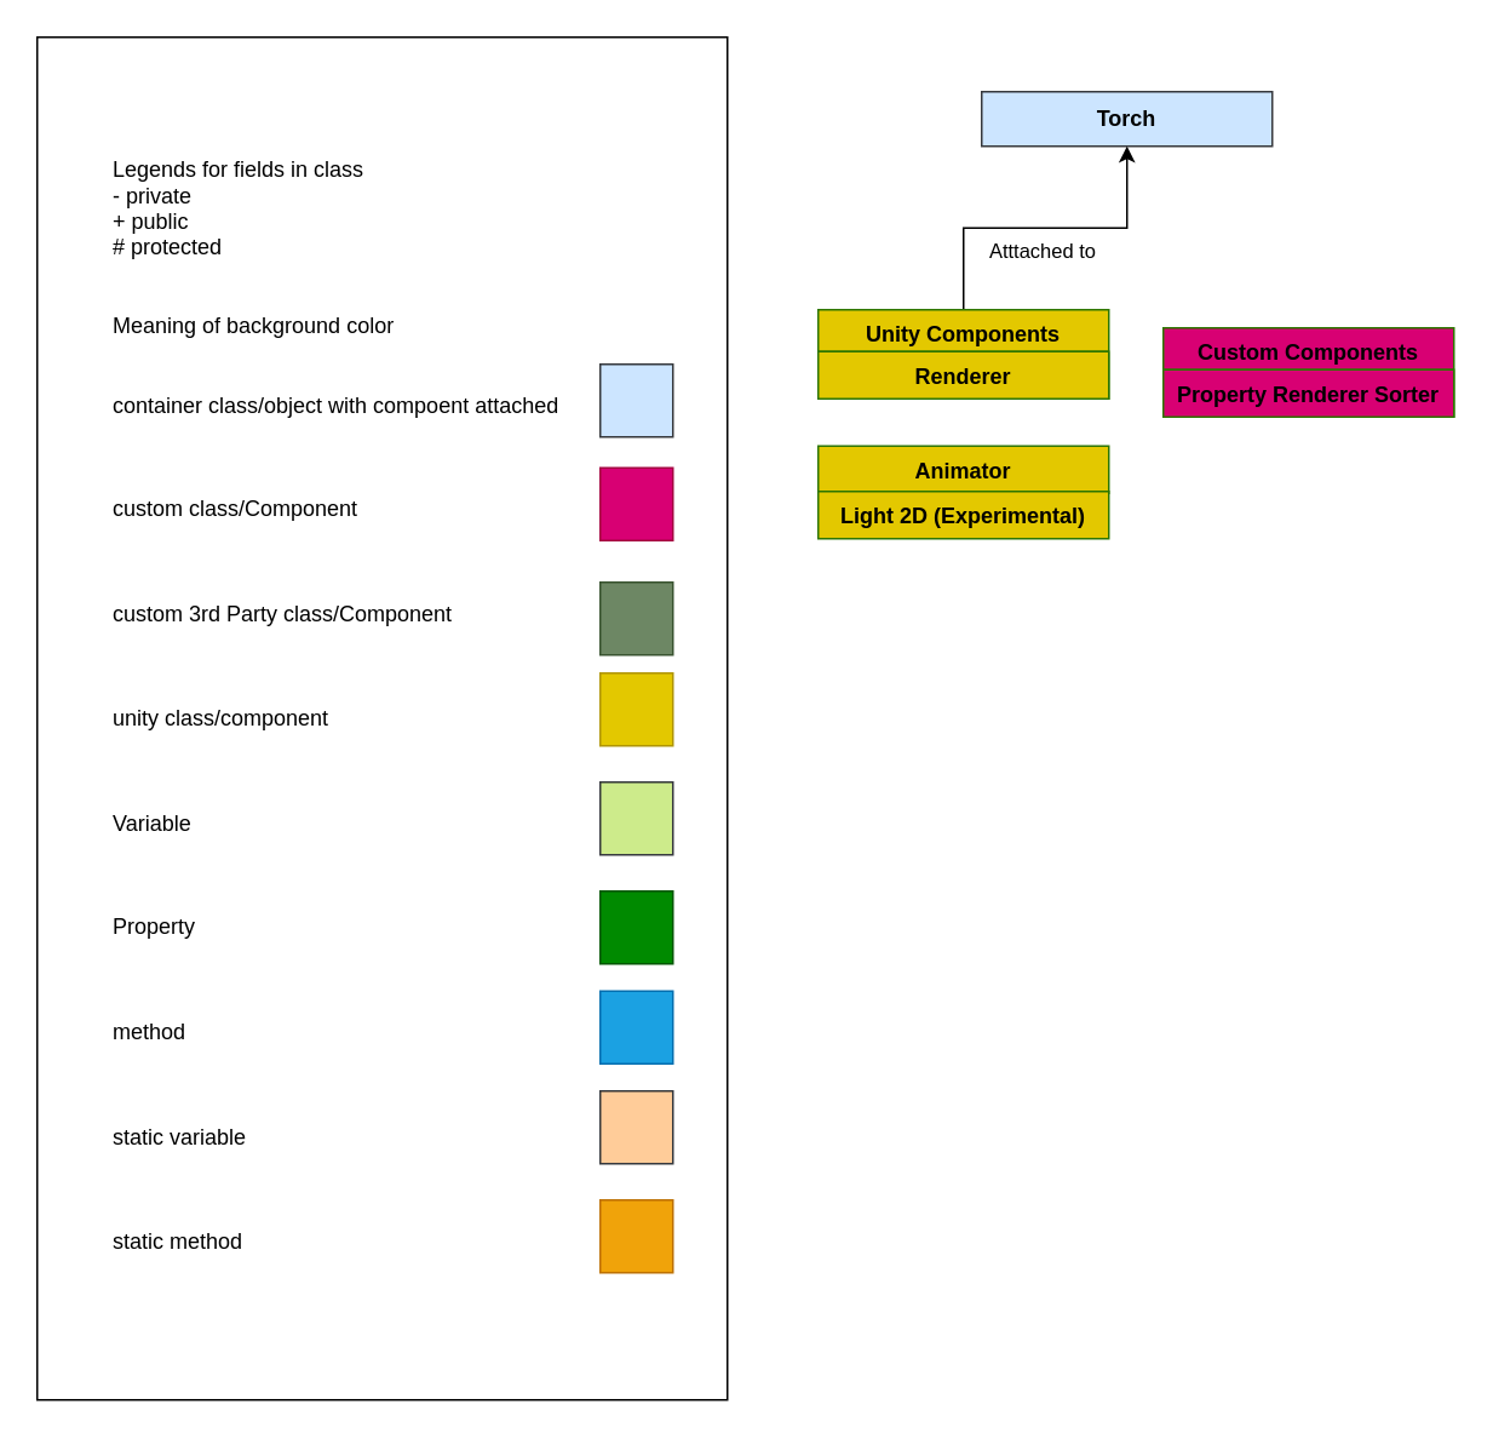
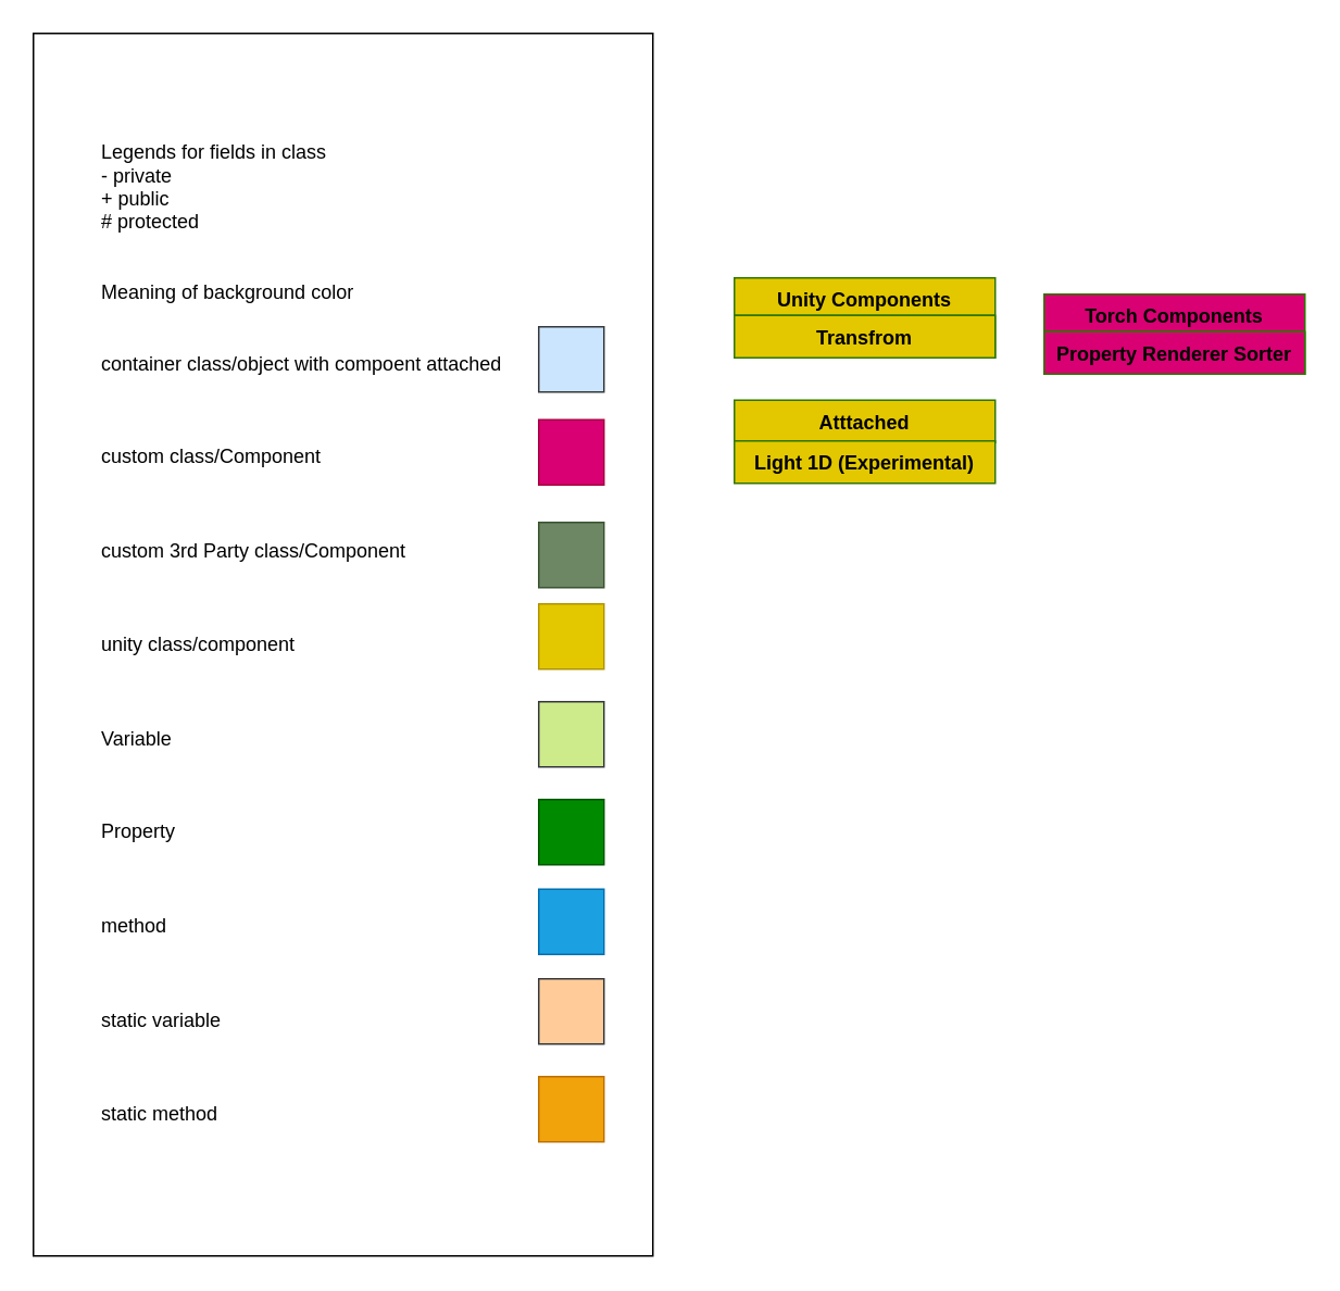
  <mxCell id="0" />
  <mxCell id="1" parent="0" />
  <mxCell id="2" value="&lt;blockquote style=&quot;margin: 0 0 0 40px ; border: none ; padding: 0px&quot;&gt;&lt;div&gt;&lt;span&gt;Legends for fields in class&lt;/span&gt;&lt;/div&gt;&lt;div&gt;&lt;span&gt;- private&lt;/span&gt;&lt;/div&gt;&lt;div&gt;&lt;span&gt;+ public&lt;/span&gt;&lt;/div&gt;&lt;div&gt;&lt;span&gt;# protected&lt;/span&gt;&lt;/div&gt;&lt;div&gt;&lt;span&gt;&lt;br&gt;&lt;/span&gt;&lt;/div&gt;&lt;div&gt;&lt;span&gt;&lt;br&gt;&lt;/span&gt;&lt;/div&gt;&lt;div&gt;&lt;span&gt;Meaning of background color&lt;/span&gt;&lt;/div&gt;&lt;div&gt;&lt;span&gt;&lt;br&gt;&lt;/span&gt;&lt;/div&gt;&lt;div&gt;&lt;br&gt;&lt;/div&gt;&lt;div&gt;container class/object with compoent attached&lt;/div&gt;&lt;div&gt;&lt;span&gt;&lt;br&gt;&lt;/span&gt;&lt;/div&gt;&lt;div&gt;&lt;span&gt;&lt;br&gt;&lt;/span&gt;&lt;/div&gt;&lt;div&gt;&lt;span&gt;&lt;br&gt;&lt;/span&gt;&lt;/div&gt;&lt;div&gt;&lt;span&gt;custom class/Component&lt;/span&gt;&lt;/div&gt;&lt;div&gt;&lt;span&gt;&lt;br&gt;&lt;/span&gt;&lt;/div&gt;&lt;div&gt;&lt;span&gt;&lt;br&gt;&lt;/span&gt;&lt;/div&gt;&lt;div&gt;&lt;span&gt;&lt;br&gt;&lt;/span&gt;&lt;/div&gt;&lt;div&gt;&lt;span&gt;custom 3rd Party class/Component&lt;/span&gt;&lt;/div&gt;&lt;div&gt;&lt;span&gt;&lt;br&gt;&lt;/span&gt;&lt;/div&gt;&lt;div&gt;&lt;span&gt;&lt;br&gt;&lt;/span&gt;&lt;/div&gt;&lt;div&gt;&lt;span&gt;&lt;br&gt;&lt;/span&gt;&lt;/div&gt;&lt;div&gt;&lt;span&gt;unity class/component&lt;/span&gt;&lt;/div&gt;&lt;div&gt;&lt;span&gt;&lt;br&gt;&lt;/span&gt;&lt;/div&gt;&lt;div&gt;&lt;span&gt;&lt;br&gt;&lt;/span&gt;&lt;/div&gt;&lt;div&gt;&lt;span&gt;&lt;br&gt;&lt;/span&gt;&lt;/div&gt;&lt;div&gt;&lt;span&gt;Variable&lt;/span&gt;&lt;/div&gt;&lt;div&gt;&lt;span&gt;&lt;br&gt;&lt;/span&gt;&lt;/div&gt;&lt;div&gt;&lt;span&gt;&lt;br&gt;&lt;/span&gt;&lt;/div&gt;&lt;div&gt;&lt;span&gt;&lt;br&gt;&lt;/span&gt;&lt;/div&gt;&lt;div&gt;&lt;span&gt;Property&lt;/span&gt;&lt;/div&gt;&lt;div&gt;&lt;span&gt;&lt;br&gt;&lt;/span&gt;&lt;/div&gt;&lt;div&gt;&lt;span&gt;&lt;br&gt;&lt;/span&gt;&lt;/div&gt;&lt;div&gt;&lt;span&gt;&lt;br&gt;&lt;/span&gt;&lt;/div&gt;&lt;div&gt;&lt;span&gt;method&lt;/span&gt;&lt;/div&gt;&lt;div&gt;&lt;span&gt;&lt;br&gt;&lt;/span&gt;&lt;/div&gt;&lt;div&gt;&lt;span&gt;&lt;br&gt;&lt;/span&gt;&lt;/div&gt;&lt;div&gt;&lt;span&gt;&lt;br&gt;&lt;/span&gt;&lt;/div&gt;&lt;div&gt;static variable&lt;/div&gt;&lt;div&gt;&lt;br&gt;&lt;/div&gt;&lt;div&gt;&lt;br&gt;&lt;/div&gt;&lt;div&gt;&lt;br&gt;&lt;/div&gt;&lt;div&gt;&lt;span&gt;static method&lt;/span&gt;&lt;/div&gt;&lt;/blockquote&gt;&lt;div&gt;&lt;br&gt;&lt;/div&gt;" style="rounded=0;whiteSpace=wrap;html=1;align=left;" parent="1" vertex="1"><mxGeometry x="20" y="20" width="380" height="750" as="geometry" /></mxCell>
  <mxCell id="3" value="" style="rounded=0;whiteSpace=wrap;html=1;fillColor=#d80073;strokeColor=#A50040;fontColor=#ffffff;" parent="1" vertex="1"><mxGeometry x="330" y="257" width="40" height="40" as="geometry" /></mxCell>
  <mxCell id="4" value="" style="rounded=0;whiteSpace=wrap;html=1;fillColor=#cdeb8b;strokeColor=#36393d;" parent="1" vertex="1"><mxGeometry x="330" y="430" width="40" height="40" as="geometry" /></mxCell>
  <mxCell id="5" value="" style="rounded=0;whiteSpace=wrap;html=1;fillColor=#008a00;strokeColor=#005700;fontColor=#ffffff;" parent="1" vertex="1"><mxGeometry x="330" y="490" width="40" height="40" as="geometry" /></mxCell>
  <mxCell id="6" value="" style="rounded=0;whiteSpace=wrap;html=1;fillColor=#1ba1e2;strokeColor=#006EAF;fontColor=#ffffff;" parent="1" vertex="1"><mxGeometry x="330" y="545" width="40" height="40" as="geometry" /></mxCell>
  <mxCell id="7" value="" style="rounded=0;whiteSpace=wrap;html=1;fillColor=#ffcc99;strokeColor=#36393d;" parent="1" vertex="1"><mxGeometry x="330" y="600" width="40" height="40" as="geometry" /></mxCell>
  <mxCell id="8" value="" style="rounded=0;whiteSpace=wrap;html=1;fillColor=#f0a30a;strokeColor=#BD7000;fontColor=#ffffff;" parent="1" vertex="1"><mxGeometry x="330" y="660" width="40" height="40" as="geometry" /></mxCell>
  <mxCell id="9" value="" style="rounded=0;whiteSpace=wrap;html=1;fillColor=#6D8764;strokeColor=#3A5431;fontColor=#ffffff;" parent="1" vertex="1"><mxGeometry x="330" y="320" width="40" height="40" as="geometry" /></mxCell>
  <mxCell id="10" value="" style="rounded=0;whiteSpace=wrap;html=1;fillColor=#e3c800;strokeColor=#B09500;fontColor=#ffffff;" parent="1" vertex="1"><mxGeometry x="330" y="370" width="40" height="40" as="geometry" /></mxCell>
  <mxCell id="11" value="" style="rounded=0;whiteSpace=wrap;html=1;fillColor=#cce5ff;strokeColor=#36393d;" parent="1" vertex="1"><mxGeometry x="330" y="200" width="40" height="40" as="geometry" /></mxCell>
- <mxCell id="12" value="Torch" style="rounded=0;whiteSpace=wrap;html=1;fontColor=#000000;align=center;strokeColor=#36393d;fillColor=#cce5ff;fontStyle=1" parent="1" vertex="1"><mxGeometry x="540" y="50" width="160" height="30" as="geometry" /></mxCell>
- <mxCell id="13" value="Atttached to&amp;nbsp;" style="edgeStyle=orthogonalEdgeStyle;rounded=0;orthogonalLoop=1;jettySize=auto;html=1;exitX=0.5;exitY=0;exitDx=0;exitDy=0;fontColor=#000000;align=center;verticalAlign=top;" parent="1" source="14" target="12" edge="1"><mxGeometry relative="1" as="geometry" /></mxCell>
  <mxCell id="14" value="Unity Components" style="swimlane;fontStyle=1;childLayout=stackLayout;horizontal=1;fillColor=#E3C800;horizontalStack=0;resizeParent=1;resizeParentMax=0;resizeLast=0;collapsible=1;marginBottom=0;fontColor=#000000;align=center;verticalAlign=top;strokeColor=#2D7600;gradientColor=none;spacingLeft=4;spacingRight=4;" parent="1" vertex="1"><mxGeometry x="450" y="170" width="160" height="49" as="geometry"><mxRectangle x="460" y="190" width="140" height="23" as="alternateBounds" /></mxGeometry></mxCell>
- <mxCell id="15" value="Renderer" style="text;strokeColor=#2D7600;fillColor=#E3C800;align=center;verticalAlign=top;spacingLeft=4;spacingRight=4;overflow=hidden;rotatable=0;points=[[0,0.5],[1,0.5]];portConstraint=eastwest;fontColor=#000000;fontStyle=1" parent="14" vertex="1"><mxGeometry y="23" width="160" height="26" as="geometry" /></mxCell>
- <mxCell id="16" value="Custom Components" style="swimlane;fontStyle=1;childLayout=stackLayout;horizontal=1;horizontalStack=0;resizeParent=1;resizeParentMax=0;resizeLast=0;collapsible=1;marginBottom=0;fontColor=#000000;align=center;verticalAlign=top;strokeColor=#2D7600;gradientColor=none;spacingLeft=4;spacingRight=4;fillColor=#D80073;" parent="1" vertex="1"><mxGeometry x="640" y="180" width="160" height="49" as="geometry"><mxRectangle x="650" y="200" width="160" height="23" as="alternateBounds" /></mxGeometry></mxCell>
+ <mxCell id="15" value="Transfrom" style="text;strokeColor=#2D7600;fillColor=#E3C800;align=center;verticalAlign=top;spacingLeft=4;spacingRight=4;overflow=hidden;rotatable=0;points=[[0,0.5],[1,0.5]];portConstraint=eastwest;fontColor=#000000;fontStyle=1" parent="14" vertex="1"><mxGeometry y="23" width="160" height="26" as="geometry" /></mxCell>
+ <mxCell id="16" value="Torch Components" style="swimlane;fontStyle=1;childLayout=stackLayout;horizontal=1;horizontalStack=0;resizeParent=1;resizeParentMax=0;resizeLast=0;collapsible=1;marginBottom=0;fontColor=#000000;align=center;verticalAlign=top;strokeColor=#2D7600;gradientColor=none;spacingLeft=4;spacingRight=4;fillColor=#D80073;" parent="1" vertex="1"><mxGeometry x="640" y="180" width="160" height="49" as="geometry"><mxRectangle x="650" y="200" width="160" height="23" as="alternateBounds" /></mxGeometry></mxCell>
  <mxCell id="17" value="Property Renderer Sorter" style="text;strokeColor=#2D7600;align=center;verticalAlign=top;spacingLeft=4;spacingRight=4;overflow=hidden;rotatable=0;points=[[0,0.5],[1,0.5]];portConstraint=eastwest;fontColor=#000000;fontStyle=1;fillColor=#D80073;" parent="16" vertex="1"><mxGeometry y="23" width="160" height="26" as="geometry" /></mxCell>
- <mxCell id="18" value="Animator" style="text;strokeColor=#2D7600;fillColor=#E3C800;align=center;verticalAlign=top;spacingLeft=4;spacingRight=4;overflow=hidden;rotatable=0;points=[[0,0.5],[1,0.5]];portConstraint=eastwest;fontColor=#000000;fontStyle=1" parent="1" vertex="1"><mxGeometry x="450" y="245" width="160" height="26" as="geometry" /></mxCell>
+ <mxCell id="18" value="Atttached" style="text;strokeColor=#2D7600;fillColor=#E3C800;align=center;verticalAlign=top;spacingLeft=4;spacingRight=4;overflow=hidden;rotatable=0;points=[[0,0.5],[1,0.5]];portConstraint=eastwest;fontColor=#000000;fontStyle=1" parent="1" vertex="1"><mxGeometry x="450" y="245" width="160" height="26" as="geometry" /></mxCell>
  <mxCell id="19" style="edgeStyle=orthogonalEdgeStyle;rounded=0;orthogonalLoop=1;jettySize=auto;html=1;exitX=0.5;exitY=1;exitDx=0;exitDy=0;" parent="1" source="2" target="2" edge="1"><mxGeometry relative="1" as="geometry" /></mxCell>
- <mxCell id="20" value="Light 2D (Experimental)" style="text;strokeColor=#2D7600;fillColor=#E3C800;align=center;verticalAlign=top;spacingLeft=4;spacingRight=4;overflow=hidden;rotatable=0;points=[[0,0.5],[1,0.5]];portConstraint=eastwest;fontColor=#000000;fontStyle=1" parent="1" vertex="1"><mxGeometry x="450" y="270" width="160" height="26" as="geometry" /></mxCell>
+ <mxCell id="20" value="Light 1D (Experimental)" style="text;strokeColor=#2D7600;fillColor=#E3C800;align=center;verticalAlign=top;spacingLeft=4;spacingRight=4;overflow=hidden;rotatable=0;points=[[0,0.5],[1,0.5]];portConstraint=eastwest;fontColor=#000000;fontStyle=1" parent="1" vertex="1"><mxGeometry x="450" y="270" width="160" height="26" as="geometry" /></mxCell>
